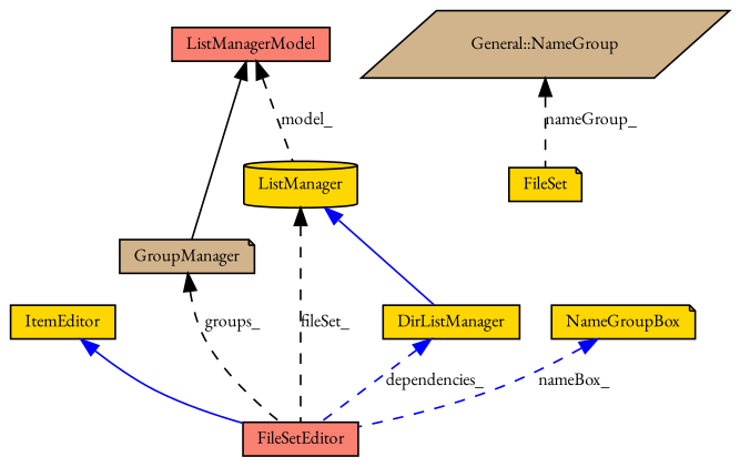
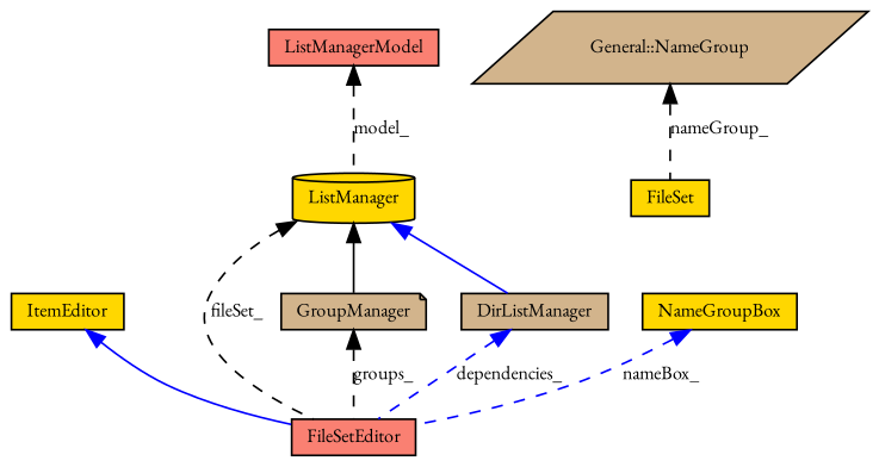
  digraph {
    fontname="EB Garamond"
    node [color=black fillcolor=gold fontname="EB Garamond" fontsize=10 shape=box style=filled]
    edge [color=black dir=back fontname="EB Garamond" fontsize=10 labelfontname=FreeSans labelfontsize=10 style=dashed]
    n1 [fillcolor=salmon fontcolor=black height=0.2 label=FileSetEditor width=0.4]
    n2 [height=0.2 label=ItemEditor width=0.4]
    n3 [fillcolor=tan height=0.2 label=GroupManager shape=note width=0.4]
    n4 [height=0.2 label=ListManager shape=cylinder width=0.4]
-   n5 [height=0.2 label=DirListManager width=0.4]
+   n5 [fillcolor=tan height=0.2 label=DirListManager width=0.4]
    n6 [fillcolor=salmon height=0.2 label=ListManagerModel width=0.4]
-   n7 [height=0.2 label=FileSet shape=note width=0.4]
+   n7 [height=0.2 label=FileSet width=0.4]
    n8 [fillcolor=tan height=0.2 label="General::NameGroup" shape=parallelogram width=0.4]
-   n9 [height=0.2 label=NameGroupBox shape=note width=0.4]
+   n9 [height=0.2 label=NameGroupBox width=0.4]
    n2 -> n1 [color=blue style=solid]
    n3 -> n1 [label=groups_]
    n4 -> n1 [label=fileSet_]
-   n6 -> n3 [style=solid]
+   n4 -> n3 [style=solid]
    n4 -> n5 [color=blue style=solid]
    n5 -> n1 [color=blue label=dependencies_]
    n6 -> n4 [label=model_]
    n8 -> n7 [label=nameGroup_]
    n9 -> n1 [color=blue label=nameBox_]
  }
